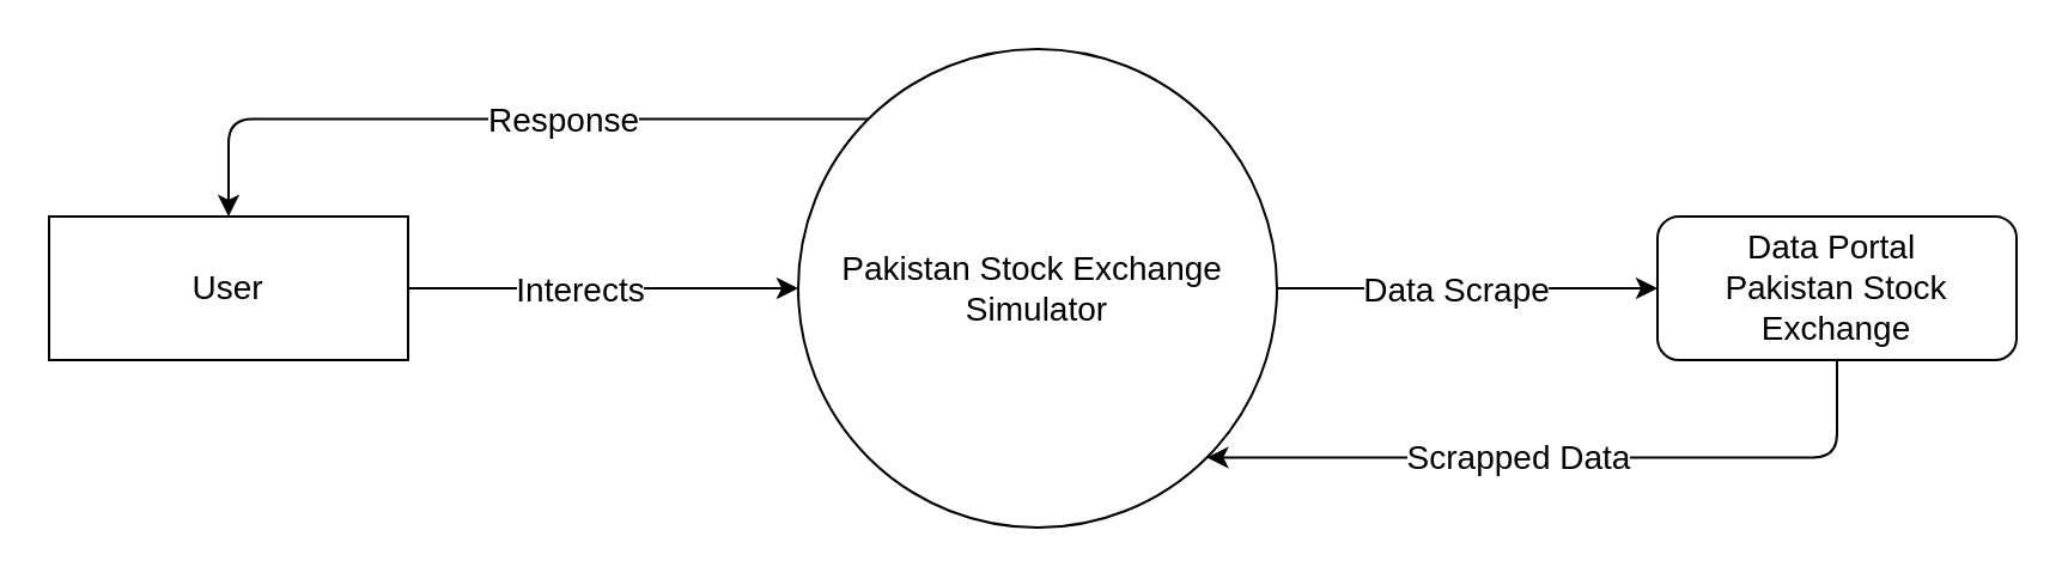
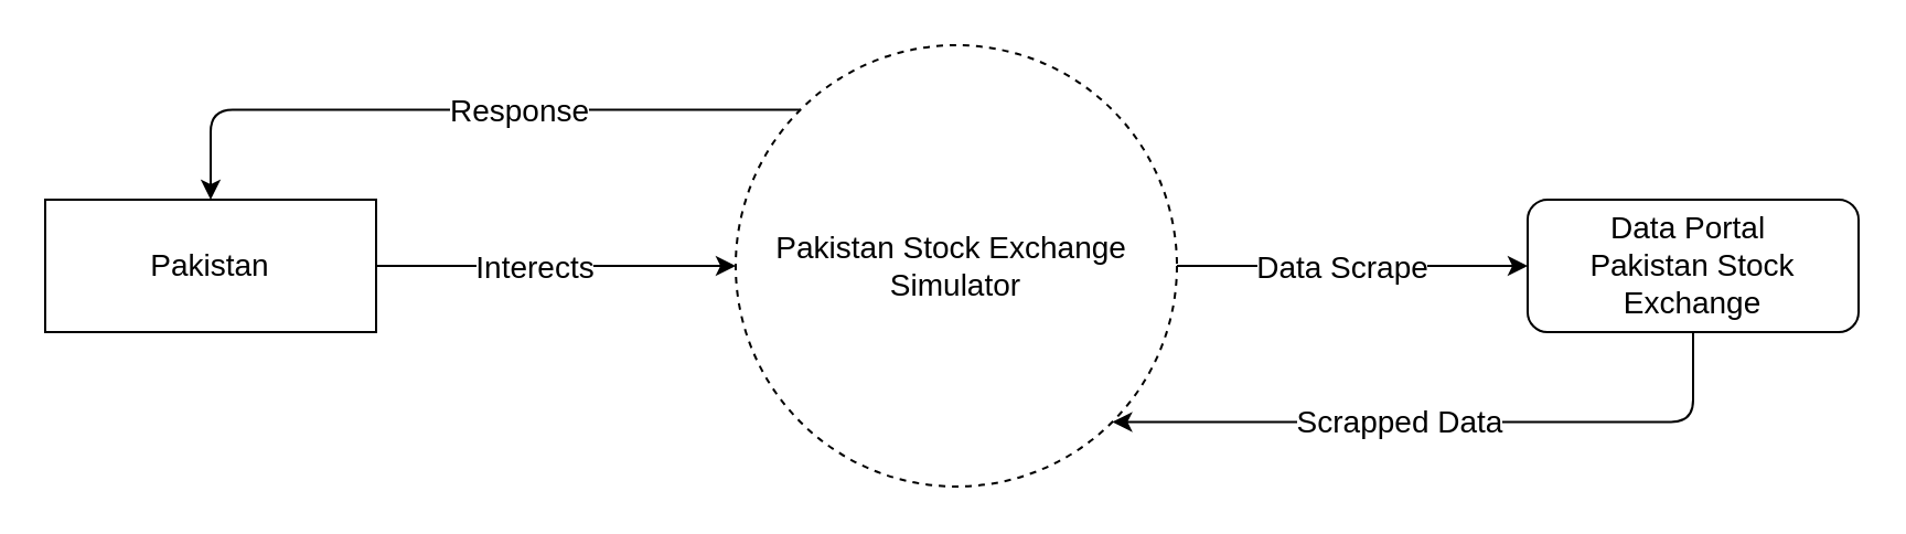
  <mxCell id="0" />
  <mxCell id="1" parent="0" />
  <mxCell id="2" style="edgeStyle=none;html=1;exitX=1;exitY=0.5;exitDx=0;exitDy=0;entryX=0;entryY=0.5;entryDx=0;entryDy=0;fontSize=14;" edge="1" parent="1" source="6" target="12"><mxGeometry relative="1" as="geometry" /></mxCell>
  <mxCell id="3" value="Data Scrape" style="edgeLabel;html=1;align=center;verticalAlign=middle;resizable=0;points=[];fontSize=14;" vertex="1" connectable="0" parent="2"><mxGeometry x="-0.472" y="1" relative="1" as="geometry"><mxPoint x="32" y="1" as="offset" /></mxGeometry></mxCell>
  <mxCell id="4" style="edgeStyle=orthogonalEdgeStyle;html=1;exitX=0;exitY=0;exitDx=0;exitDy=0;entryX=0.5;entryY=0;entryDx=0;entryDy=0;fontSize=14;" edge="1" parent="1" source="6" target="9"><mxGeometry relative="1" as="geometry" /></mxCell>
  <mxCell id="5" value="Response" style="edgeLabel;html=1;align=center;verticalAlign=middle;resizable=0;points=[];fontSize=14;" vertex="1" connectable="0" parent="4"><mxGeometry x="0.002" relative="1" as="geometry"><mxPoint x="26" as="offset" /></mxGeometry></mxCell>
- <mxCell id="6" value="Pakistan Stock Exchange&amp;nbsp;&lt;br style=&quot;font-size: 14px;&quot;&gt;Simulator" style="ellipse;whiteSpace=wrap;html=1;aspect=fixed;fillColor=none;fontSize=14;" vertex="1" parent="1"><mxGeometry x="333" y="20" width="200" height="200" as="geometry" /></mxCell>
+ <mxCell id="6" value="Pakistan Stock Exchange&amp;nbsp;&lt;br style=&quot;font-size: 14px;&quot;&gt;Simulator" style="ellipse;whiteSpace=wrap;html=1;aspect=fixed;fillColor=none;fontSize=14;dashed=1;" vertex="1" parent="1"><mxGeometry x="333" y="20" width="200" height="200" as="geometry" /></mxCell>
  <mxCell id="7" style="edgeStyle=none;html=1;entryX=0;entryY=0.5;entryDx=0;entryDy=0;fontSize=14;" edge="1" parent="1" source="9" target="6"><mxGeometry relative="1" as="geometry" /></mxCell>
  <mxCell id="8" value="Interects" style="edgeLabel;html=1;align=center;verticalAlign=middle;resizable=0;points=[];fontSize=14;" vertex="1" connectable="0" parent="7"><mxGeometry x="-0.244" relative="1" as="geometry"><mxPoint x="9" as="offset" /></mxGeometry></mxCell>
- <mxCell id="9" value="User" style="rounded=0;whiteSpace=wrap;html=1;fillColor=none;fontSize=14;" vertex="1" parent="1"><mxGeometry x="20" y="90" width="150" height="60" as="geometry" /></mxCell>
+ <mxCell id="9" value="Pakistan" style="rounded=0;whiteSpace=wrap;html=1;fillColor=none;fontSize=14;" vertex="1" parent="1"><mxGeometry x="20" y="90" width="150" height="60" as="geometry" /></mxCell>
  <mxCell id="10" style="edgeStyle=orthogonalEdgeStyle;html=1;exitX=0.5;exitY=1;exitDx=0;exitDy=0;entryX=1;entryY=1;entryDx=0;entryDy=0;fontSize=14;" edge="1" parent="1" source="12" target="6"><mxGeometry relative="1" as="geometry" /></mxCell>
  <mxCell id="11" value="Scrapped Data" style="edgeLabel;html=1;align=center;verticalAlign=middle;resizable=0;points=[];fontSize=14;" vertex="1" connectable="0" parent="10"><mxGeometry x="0.057" relative="1" as="geometry"><mxPoint x="-13" as="offset" /></mxGeometry></mxCell>
  <mxCell id="12" value="Data Portal&amp;nbsp;&lt;br style=&quot;font-size: 14px;&quot;&gt;Pakistan Stock Exchange" style="whiteSpace=wrap;html=1;fillColor=none;fontSize=14;rounded=1;" vertex="1" parent="1"><mxGeometry x="692" y="90" width="150" height="60" as="geometry" /></mxCell>
